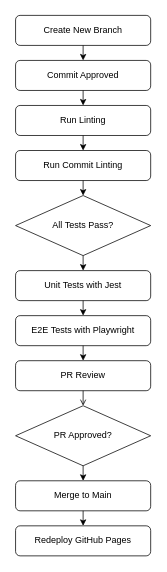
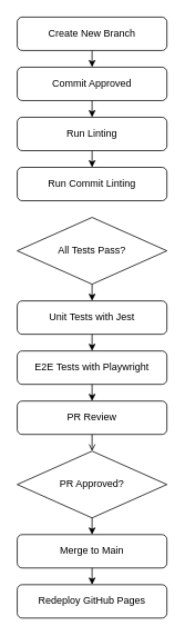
  <mxCell id="0" />
  <mxCell id="1" parent="0" />
  <mxCell id="2" value="Create New Branch" style="rounded=1;whiteSpace=wrap;html=1;" vertex="1" parent="1"><mxGeometry x="20" y="20" width="180" height="40" as="geometry" /></mxCell>
  <mxCell id="3" value="Commit Approved" style="rounded=1;whiteSpace=wrap;html=1;" vertex="1" parent="1"><mxGeometry x="20" y="80" width="180" height="40" as="geometry" /></mxCell>
  <mxCell id="4" value="Run Linting" style="rounded=1;whiteSpace=wrap;html=1;" vertex="1" parent="1"><mxGeometry x="20" y="140" width="180" height="40" as="geometry" /></mxCell>
  <mxCell id="5" value="Run Commit Linting" style="rounded=1;whiteSpace=wrap;html=1;" vertex="1" parent="1"><mxGeometry x="20" y="200" width="180" height="40" as="geometry" /></mxCell>
  <mxCell id="6" value="All Tests Pass?" style="rhombus;whiteSpace=wrap;html=1;" vertex="1" parent="1"><mxGeometry x="20" y="260" width="180" height="80" as="geometry" /></mxCell>
  <mxCell id="7" value="Unit Tests with Jest" style="rounded=1;whiteSpace=wrap;html=1;" vertex="1" parent="1"><mxGeometry x="20" y="360" width="180" height="40" as="geometry" /></mxCell>
  <mxCell id="8" value="E2E Tests with Playwright" style="rounded=1;whiteSpace=wrap;html=1;" vertex="1" parent="1"><mxGeometry x="20" y="420" width="180" height="40" as="geometry" /></mxCell>
  <mxCell id="9" value="PR Review" style="rounded=1;whiteSpace=wrap;html=1;" vertex="1" parent="1"><mxGeometry x="20" y="480" width="180" height="40" as="geometry" /></mxCell>
  <mxCell id="10" value="PR Approved?" style="rhombus;whiteSpace=wrap;html=1;" vertex="1" parent="1"><mxGeometry x="20" y="540" width="180" height="80" as="geometry" /></mxCell>
  <mxCell id="11" value="Merge to Main" style="rounded=1;whiteSpace=wrap;html=1;" vertex="1" parent="1"><mxGeometry x="20" y="640" width="180" height="40" as="geometry" /></mxCell>
  <mxCell id="12" value="Redeploy GitHub Pages" style="rounded=1;whiteSpace=wrap;html=1;" vertex="1" parent="1"><mxGeometry x="20" y="700" width="180" height="40" as="geometry" /></mxCell>
  <mxCell id="13" edge="1" parent="1" source="2" target="3"><mxGeometry relative="1" as="geometry" /></mxCell>
  <mxCell id="14" edge="1" parent="1" source="3" target="4"><mxGeometry relative="1" as="geometry" /></mxCell>
  <mxCell id="15" edge="1" parent="1" source="4" target="5"><mxGeometry relative="1" as="geometry" /></mxCell>
- <mxCell id="16" edge="1" parent="1" source="5" target="6"><mxGeometry relative="1" as="geometry" /></mxCell>
  <mxCell id="17" edge="1" parent="1" source="6" target="7"><mxGeometry relative="1" as="geometry" /></mxCell>
  <mxCell id="18" edge="1" parent="1" source="7" target="8"><mxGeometry relative="1" as="geometry" /></mxCell>
  <mxCell id="19" edge="1" parent="1" source="8" target="9"><mxGeometry relative="1" as="geometry" /></mxCell>
  <mxCell id="20" edge="1" parent="1" source="9" target="10" style="endArrow=open;"><mxGeometry relative="1" as="geometry" /></mxCell>
  <mxCell id="21" edge="1" parent="1" source="10" target="11"><mxGeometry relative="1" as="geometry" /></mxCell>
  <mxCell id="22" edge="1" parent="1" source="11" target="12"><mxGeometry relative="1" as="geometry" /></mxCell>
